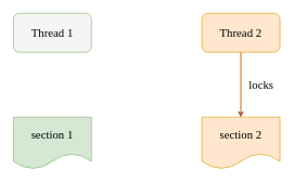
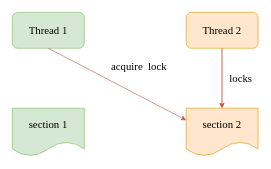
  <mxCell id="0" />
  <mxCell id="1" parent="0" />
- <mxCell id="2" value="Thread 1" style="rounded=1;whiteSpace=wrap;html=1;fontFamily=IBM Plex Sans;fontSource=https%3A%2F%2Ffonts.googleapis.com%2Fcss%3Ffamily%3DIBM%2BPlex%2BSans;fontSize=18;fillColor=#f5f5f5;strokeColor=#82b366;" vertex="1" parent="1"><mxGeometry x="20" y="20" width="120" height="60" as="geometry" /></mxCell>
+ <mxCell id="2" value="Thread 1" style="rounded=1;whiteSpace=wrap;html=1;fontFamily=IBM Plex Sans;fontSource=https%3A%2F%2Ffonts.googleapis.com%2Fcss%3Ffamily%3DIBM%2BPlex%2BSans;fontSize=18;fillColor=#d5e8d4;strokeColor=#82b366;" vertex="1" parent="1"><mxGeometry x="20" y="20" width="120" height="60" as="geometry" /></mxCell>
  <mxCell id="3" value="Thread 2" style="rounded=1;whiteSpace=wrap;html=1;fontFamily=IBM Plex Sans;fontSource=https%3A%2F%2Ffonts.googleapis.com%2Fcss%3Ffamily%3DIBM%2BPlex%2BSans;fontSize=18;fillColor=#ffe6cc;strokeColor=#d79b00;" vertex="1" parent="1"><mxGeometry x="310" y="20" width="120" height="60" as="geometry" /></mxCell>
  <mxCell id="4" value="section 1" style="shape=document;whiteSpace=wrap;html=1;boundedLbl=1;fontSize=18;fontFamily=IBM Plex Sans;fontSource=https%3A%2F%2Ffonts.googleapis.com%2Fcss%3Ffamily%3DIBM%2BPlex%2BSans;fillColor=#d5e8d4;strokeColor=#82b366;" vertex="1" parent="1"><mxGeometry x="20" y="180" width="120" height="80" as="geometry" /></mxCell>
  <mxCell id="5" value="section 2" style="shape=document;whiteSpace=wrap;html=1;boundedLbl=1;fontSize=18;fontFamily=IBM Plex Sans;fontSource=https%3A%2F%2Ffonts.googleapis.com%2Fcss%3Ffamily%3DIBM%2BPlex%2BSans;fillColor=#ffe6cc;strokeColor=#d79b00;" vertex="1" parent="1"><mxGeometry x="310" y="180" width="120" height="80" as="geometry" /></mxCell>
  <mxCell id="6" value="" style="endArrow=classic;html=1;rounded=0;fontFamily=IBM Plex Sans;fontSource=https%3A%2F%2Ffonts.googleapis.com%2Fcss%3Ffamily%3DIBM%2BPlex%2BSans;fontSize=18;exitX=0.5;exitY=1;exitDx=0;exitDy=0;entryX=0.5;entryY=0;entryDx=0;entryDy=0;fillColor=#ffe6cc;strokeColor=#d79b00;" edge="1" parent="1"><mxGeometry width="50" height="50" relative="1" as="geometry"><mxPoint x="369.5" y="80" as="sourcePoint" /><mxPoint x="369.5" y="180" as="targetPoint" /></mxGeometry></mxCell>
  <mxCell id="7" value="&lt;div&gt;locks&lt;/div&gt;" style="edgeLabel;html=1;align=center;verticalAlign=middle;resizable=0;points=[];fontSize=18;fontFamily=IBM Plex Sans;" vertex="1" connectable="0" parent="6"><mxGeometry x="0.18" y="5" relative="1" as="geometry"><mxPoint x="26" y="-9" as="offset" /></mxGeometry></mxCell>
+ <mxCell id="8" value="" style="endArrow=classic;html=1;rounded=0;fontFamily=IBM Plex Sans;fontSource=https%3A%2F%2Ffonts.googleapis.com%2Fcss%3Ffamily%3DIBM%2BPlex%2BSans;fontSize=18;exitX=0.5;exitY=1;exitDx=0;exitDy=0;entryX=0;entryY=0.25;entryDx=0;entryDy=0;fillColor=#f8cecc;strokeColor=#b85450;" edge="1" parent="1" source="2" target="5"><mxGeometry width="50" height="50" relative="1" as="geometry"><mxPoint x="230" y="280" as="sourcePoint" /><mxPoint x="280" y="230" as="targetPoint" /></mxGeometry></mxCell>
+ <mxCell id="9" value="acquire&amp;nbsp; lock" style="edgeLabel;html=1;align=center;verticalAlign=middle;resizable=0;points=[];fontSize=18;fontFamily=IBM Plex Sans;" vertex="1" connectable="0" parent="8"><mxGeometry x="0.166" y="-1" relative="1" as="geometry"><mxPoint x="17" y="-41" as="offset" /></mxGeometry></mxCell>
  <mxCell id="10" value="" style="endArrow=classic;html=1;rounded=0;fontFamily=IBM Plex Sans;fontSource=https%3A%2F%2Ffonts.googleapis.com%2Fcss%3Ffamily%3DIBM%2BPlex%2BSans;fontSize=18;exitX=0.5;exitY=1;exitDx=0;exitDy=0;fillColor=#f8cecc;strokeColor=#b85450;" edge="1" parent="1" source="3" target="5"><mxGeometry width="50" height="50" relative="1" as="geometry"><mxPoint x="230" y="280" as="sourcePoint" /><mxPoint x="280" y="230" as="targetPoint" /></mxGeometry></mxCell>
